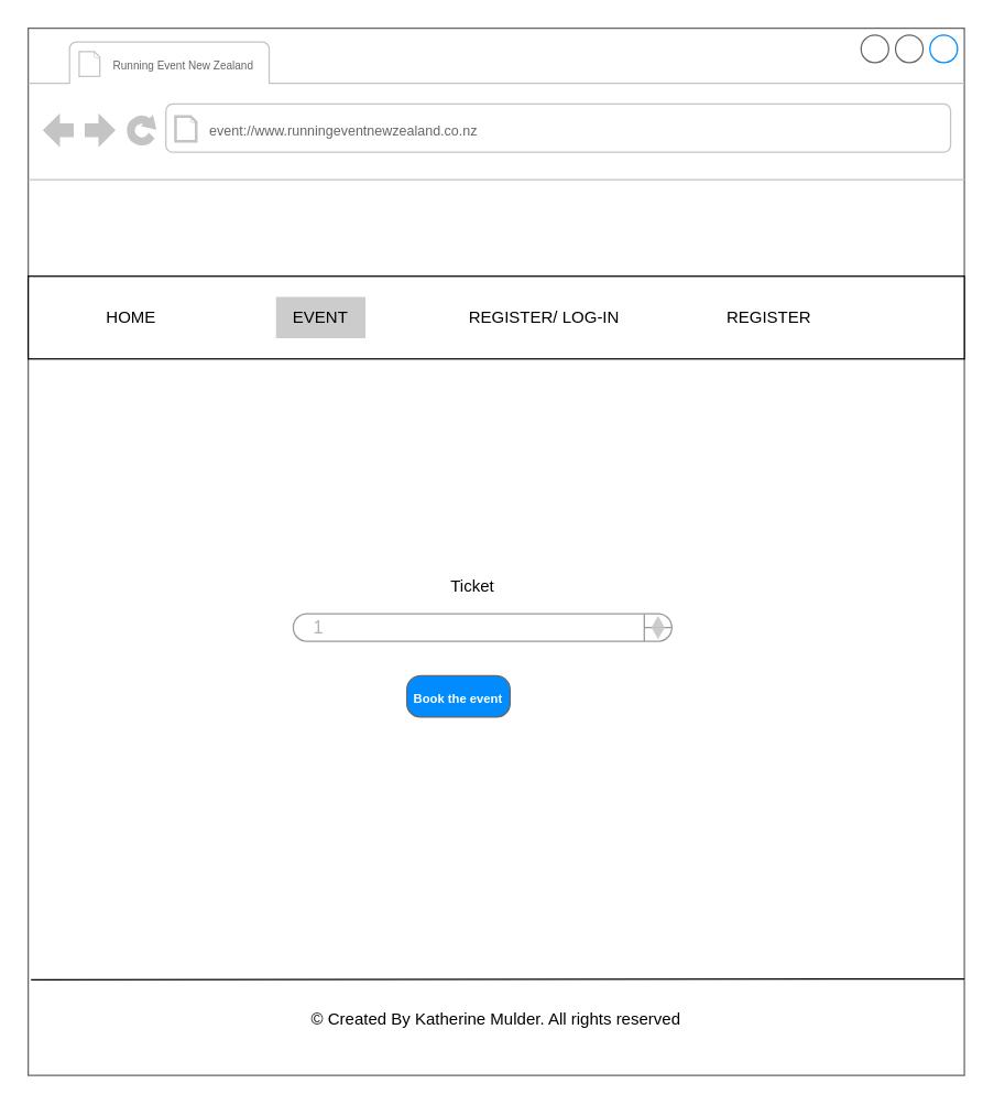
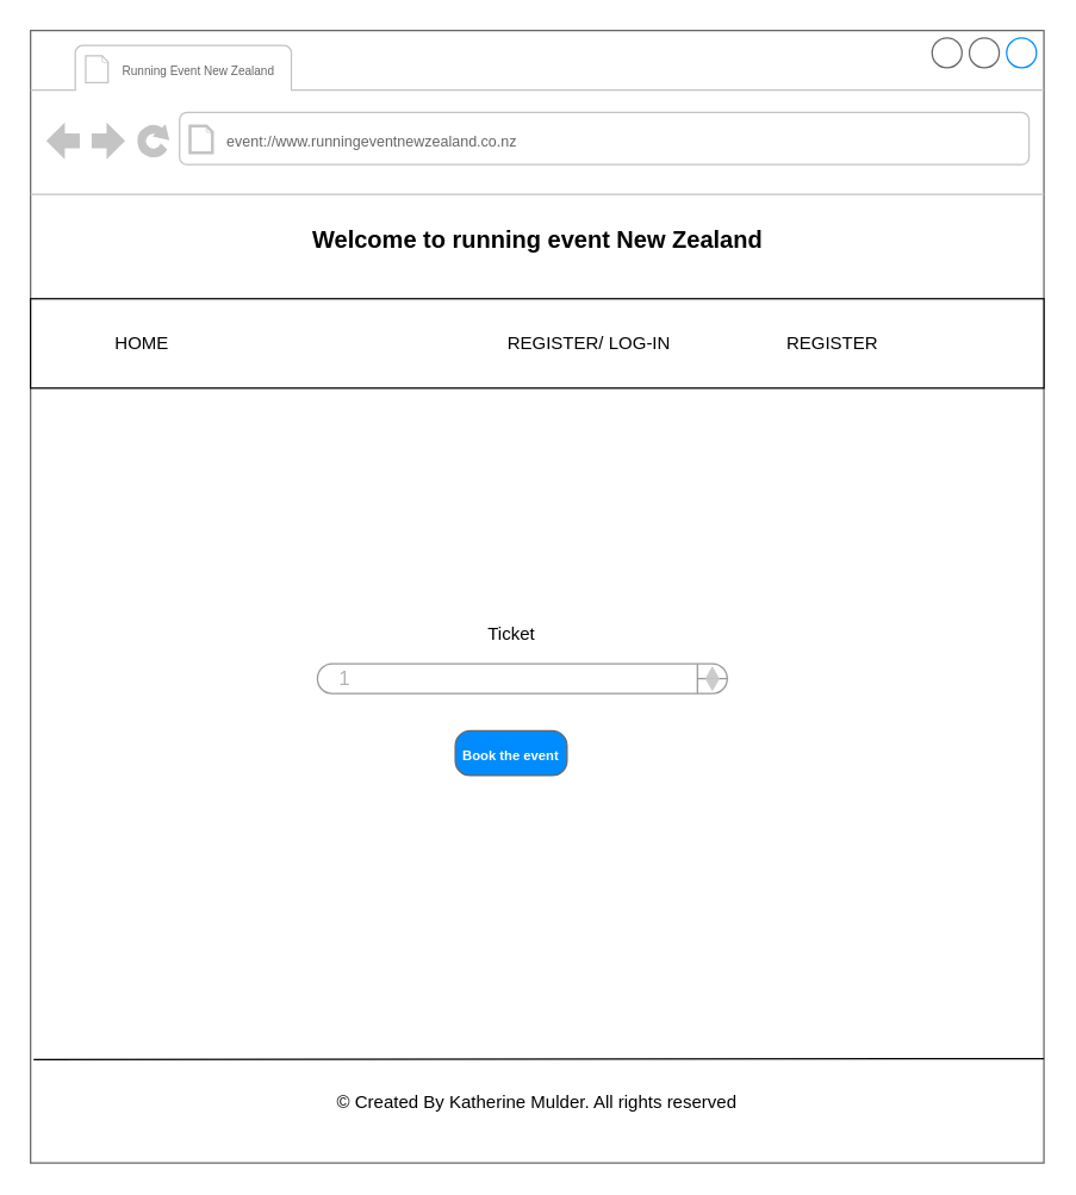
  <mxCell id="0" />
  <mxCell id="1" parent="0" />
  <mxCell id="2" value="" style="strokeWidth=1;shadow=0;dashed=0;align=center;html=1;shape=mxgraph.mockup.containers.browserWindow;rSize=0;strokeColor=#666666;strokeColor2=#008cff;strokeColor3=#c4c4c4;mainText=,;recursiveResize=0;" vertex="1" parent="1"><mxGeometry x="20" y="20" width="680" height="760" as="geometry" /></mxCell>
  <mxCell id="3" value="&lt;font style=&quot;font-size: 8px;&quot;&gt;Running Event New Zealand&lt;/font&gt;" style="strokeWidth=1;shadow=0;dashed=0;align=center;html=1;shape=mxgraph.mockup.containers.anchor;fontSize=17;fontColor=#666666;align=left;whiteSpace=wrap;" vertex="1" parent="2"><mxGeometry x="60" y="12" width="370" height="26" as="geometry" /></mxCell>
  <mxCell id="4" value="&lt;font style=&quot;font-size: 10px;&quot;&gt;event://www.runningeventnewzealand.co.nz&lt;/font&gt;" style="strokeWidth=1;shadow=0;dashed=0;align=center;html=1;shape=mxgraph.mockup.containers.anchor;rSize=0;fontSize=17;fontColor=#666666;align=left;" vertex="1" parent="2"><mxGeometry x="130" y="60" width="250" height="26" as="geometry" /></mxCell>
  <mxCell id="5" value="" style="rounded=0;whiteSpace=wrap;html=1;" vertex="1" parent="2"><mxGeometry y="180" width="680" height="60" as="geometry" /></mxCell>
  <mxCell id="6" value="HOME" style="rounded=0;whiteSpace=wrap;html=1;fillColor=none;strokeColor=none;" vertex="1" parent="2"><mxGeometry x="40" y="195" width="70" height="30" as="geometry" /></mxCell>
- <mxCell id="7" value="EVENT" style="rounded=0;whiteSpace=wrap;html=1;strokeColor=none;fillColor=#CCCCCC;" vertex="1" parent="2"><mxGeometry x="180" y="195" width="65" height="30" as="geometry" /></mxCell>
  <mxCell id="8" value="REGISTER&amp;nbsp;" style="rounded=0;whiteSpace=wrap;html=1;strokeColor=none;" vertex="1" parent="2"><mxGeometry x="510" y="195" width="60" height="30" as="geometry" /></mxCell>
+ <mxCell id="9" value="&lt;b&gt;&lt;font style=&quot;font-size: 16px;&quot;&gt;Welcome to running event New Zealand&lt;/font&gt;&lt;/b&gt;" style="text;html=1;strokeColor=none;fillColor=none;align=center;verticalAlign=middle;whiteSpace=wrap;rounded=0;" vertex="1" parent="2"><mxGeometry x="158" y="120" width="365" height="40" as="geometry" /></mxCell>
  <mxCell id="10" value="Ticket" style="text;html=1;strokeColor=none;fillColor=none;align=center;verticalAlign=middle;whiteSpace=wrap;rounded=0;" vertex="1" parent="2"><mxGeometry x="292.5" y="390" width="60" height="30" as="geometry" /></mxCell>
- <mxCell id="11" value="&lt;font style=&quot;font-size: 9px;&quot;&gt;Book the event&lt;/font&gt;" style="strokeWidth=1;shadow=0;dashed=0;align=center;html=1;shape=mxgraph.mockup.buttons.button;strokeColor=#666666;fontColor=#ffffff;mainText=;buttonStyle=round;fontSize=17;fontStyle=1;fillColor=#008cff;whiteSpace=wrap;" vertex="1" parent="2"><mxGeometry x="275" y="470" width="75" height="30" as="geometry" /></mxCell>
+ <mxCell id="11" value="&lt;font style=&quot;font-size: 9px;&quot;&gt;Book the event&lt;/font&gt;" style="strokeWidth=1;shadow=0;dashed=0;align=center;html=1;shape=mxgraph.mockup.buttons.button;strokeColor=#666666;fontColor=#ffffff;mainText=;buttonStyle=round;fontSize=17;fontStyle=1;fillColor=#008cff;whiteSpace=wrap;" vertex="1" parent="2"><mxGeometry x="285" y="470" width="75" height="30" as="geometry" /></mxCell>
  <mxCell id="12" value="REGISTER/ LOG-IN" style="rounded=0;whiteSpace=wrap;html=1;strokeColor=none;fillColor=#FFFFFF;" vertex="1" parent="2"><mxGeometry x="300" y="195" width="150" height="30" as="geometry" /></mxCell>
  <mxCell id="13" value="" style="endArrow=none;html=1;rounded=0;exitX=0;exitY=0.899;exitDx=0;exitDy=0;exitPerimeter=0;entryX=0.997;entryY=0.898;entryDx=0;entryDy=0;entryPerimeter=0;" edge="1" parent="2"><mxGeometry width="50" height="50" relative="1" as="geometry"><mxPoint x="2.04" y="690.74" as="sourcePoint" /><mxPoint x="680" y="690" as="targetPoint" /></mxGeometry></mxCell>
  <mxCell id="14" value="© Created By Katherine Mulder. All rights reserved" style="text;html=1;strokeColor=none;fillColor=none;align=center;verticalAlign=middle;whiteSpace=wrap;rounded=0;" vertex="1" parent="2"><mxGeometry x="95" y="700" width="490" height="40" as="geometry" /></mxCell>
  <mxCell id="15" value="&lt;font color=&quot;#b3b3b3&quot;&gt;&lt;span style=&quot;font-size: 13px;&quot;&gt;&amp;nbsp; &amp;nbsp; 1&lt;/span&gt;&lt;/font&gt;" style="strokeWidth=1;shadow=0;dashed=0;align=left;html=1;shape=mxgraph.mockup.forms.spinner;strokeColor=#999999;spinLayout=right;spinStyle=normal;adjStyle=triangle;fillColor=#CCCCCC;fontSize=17;fontColor=#666666;mainText=;html=1;overflow=fill;" vertex="1" parent="2"><mxGeometry x="192.5" y="425" width="275" height="20" as="geometry" /></mxCell>
